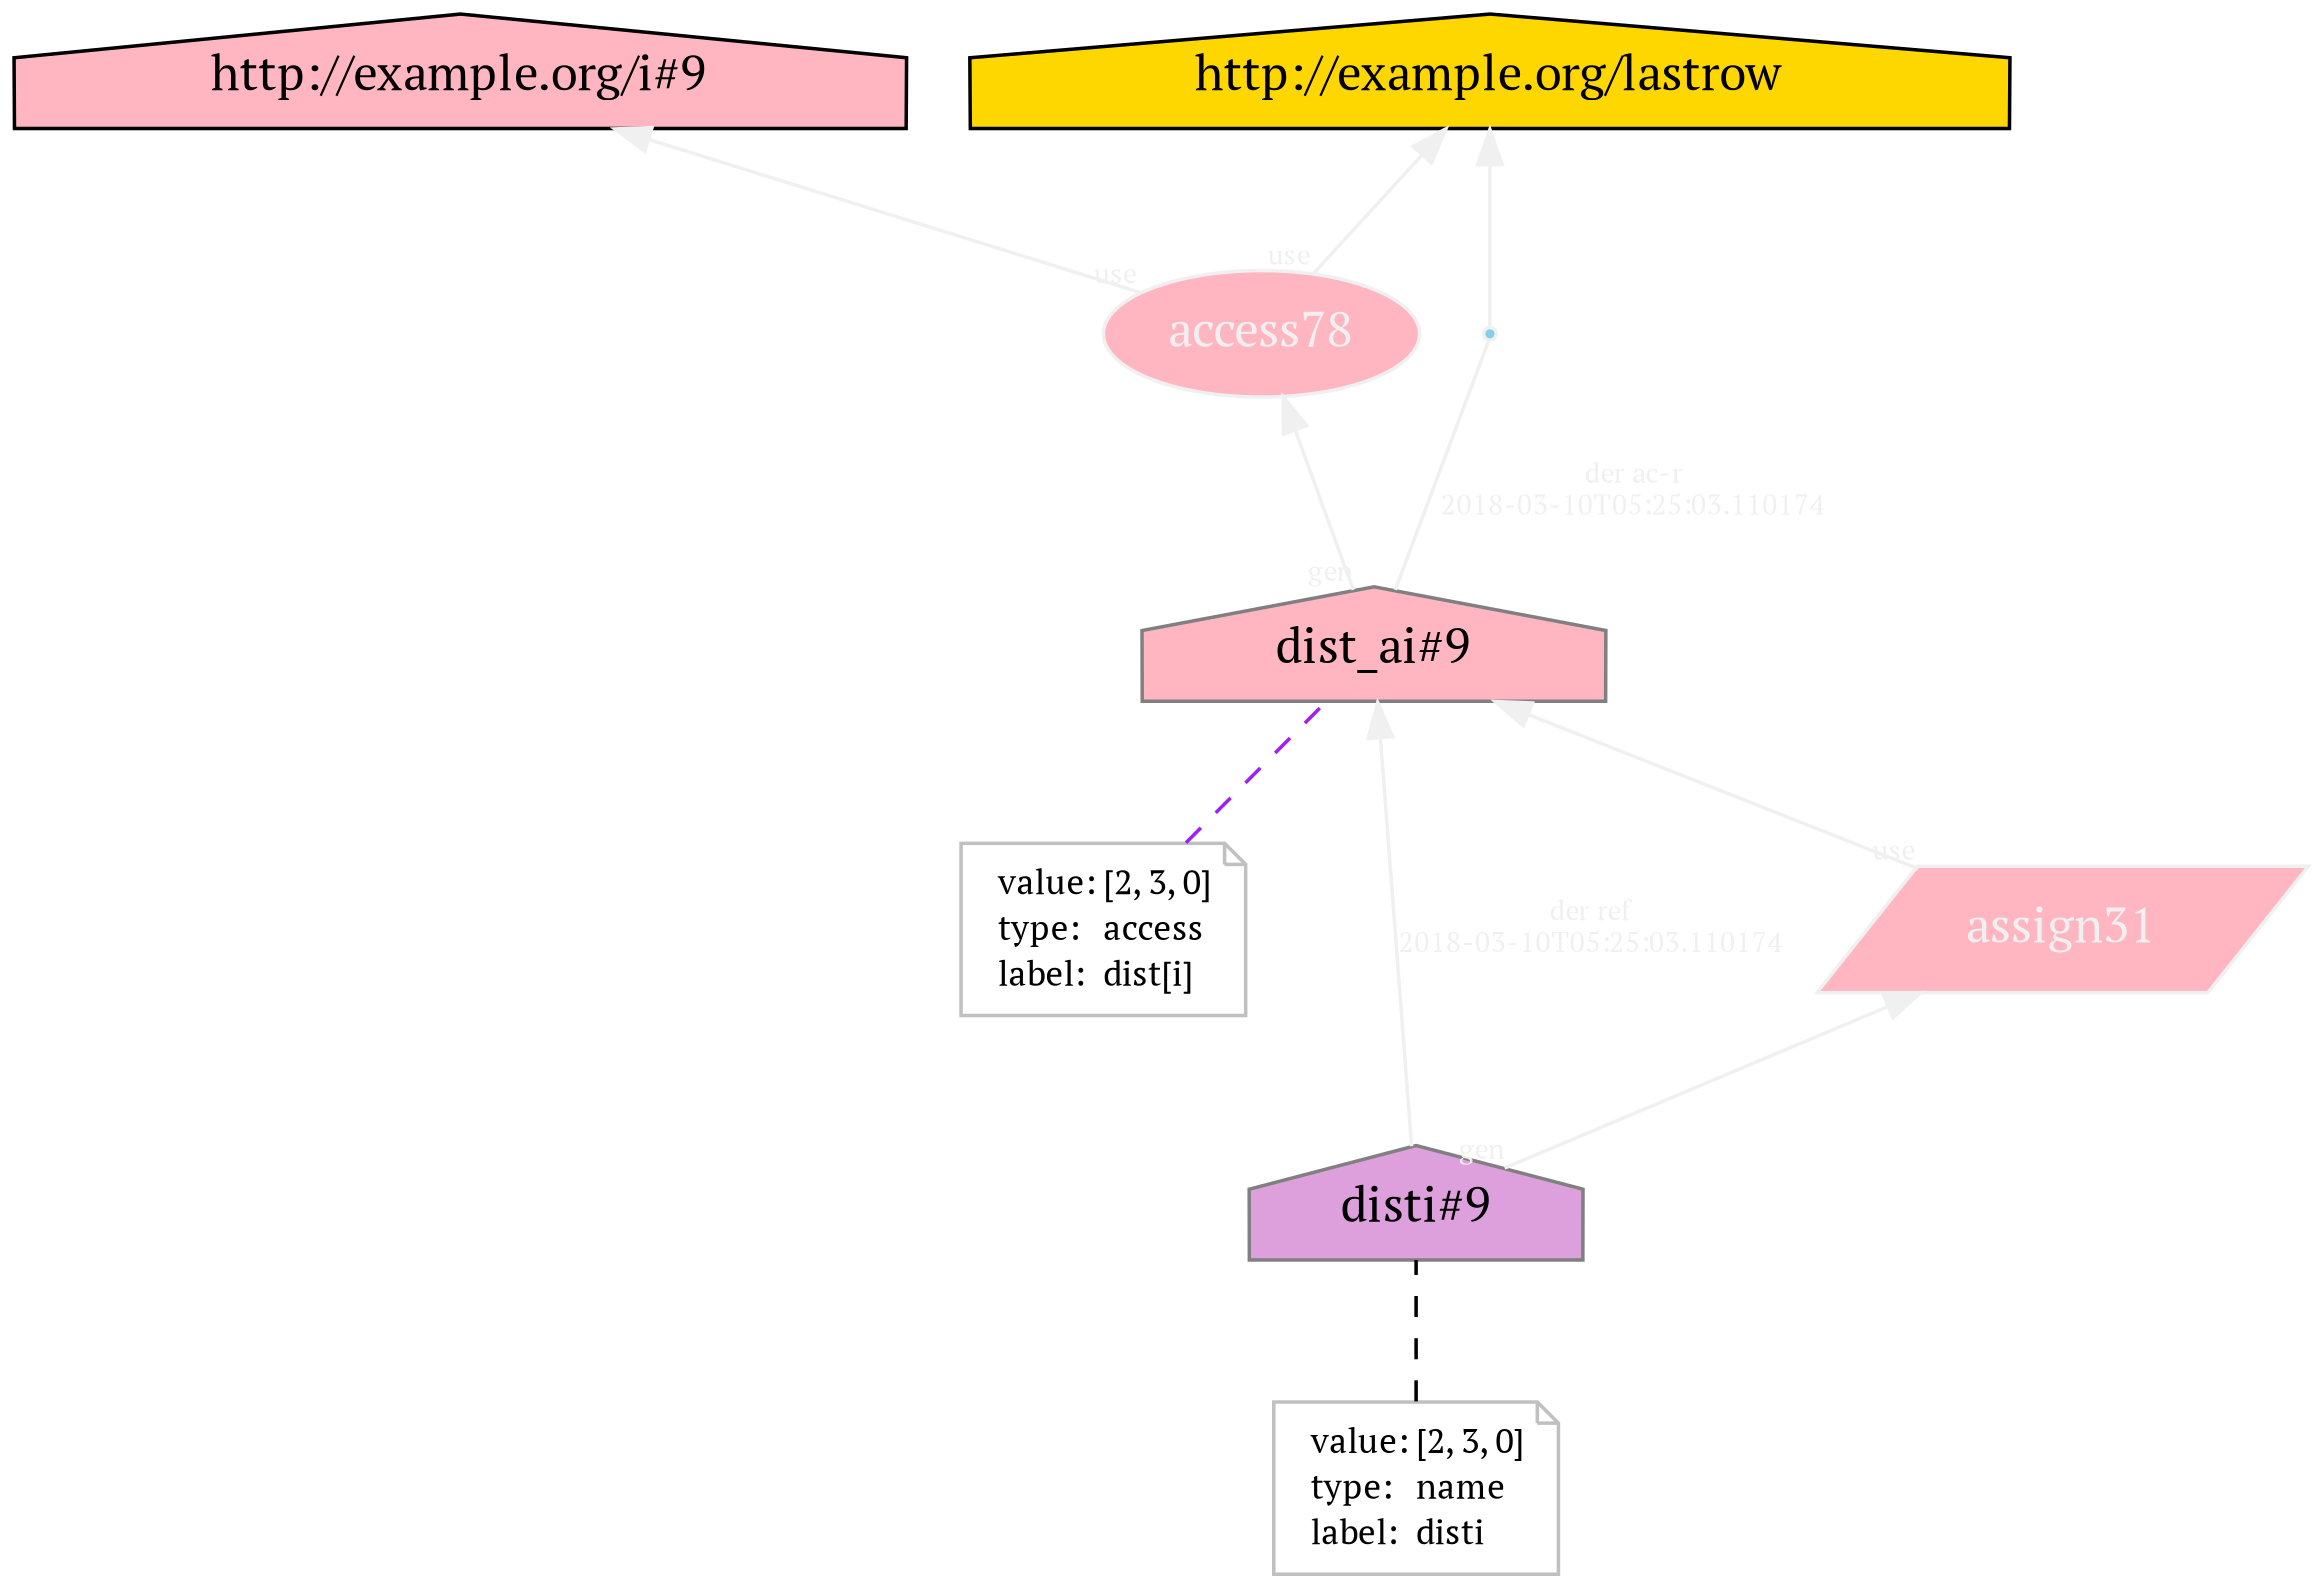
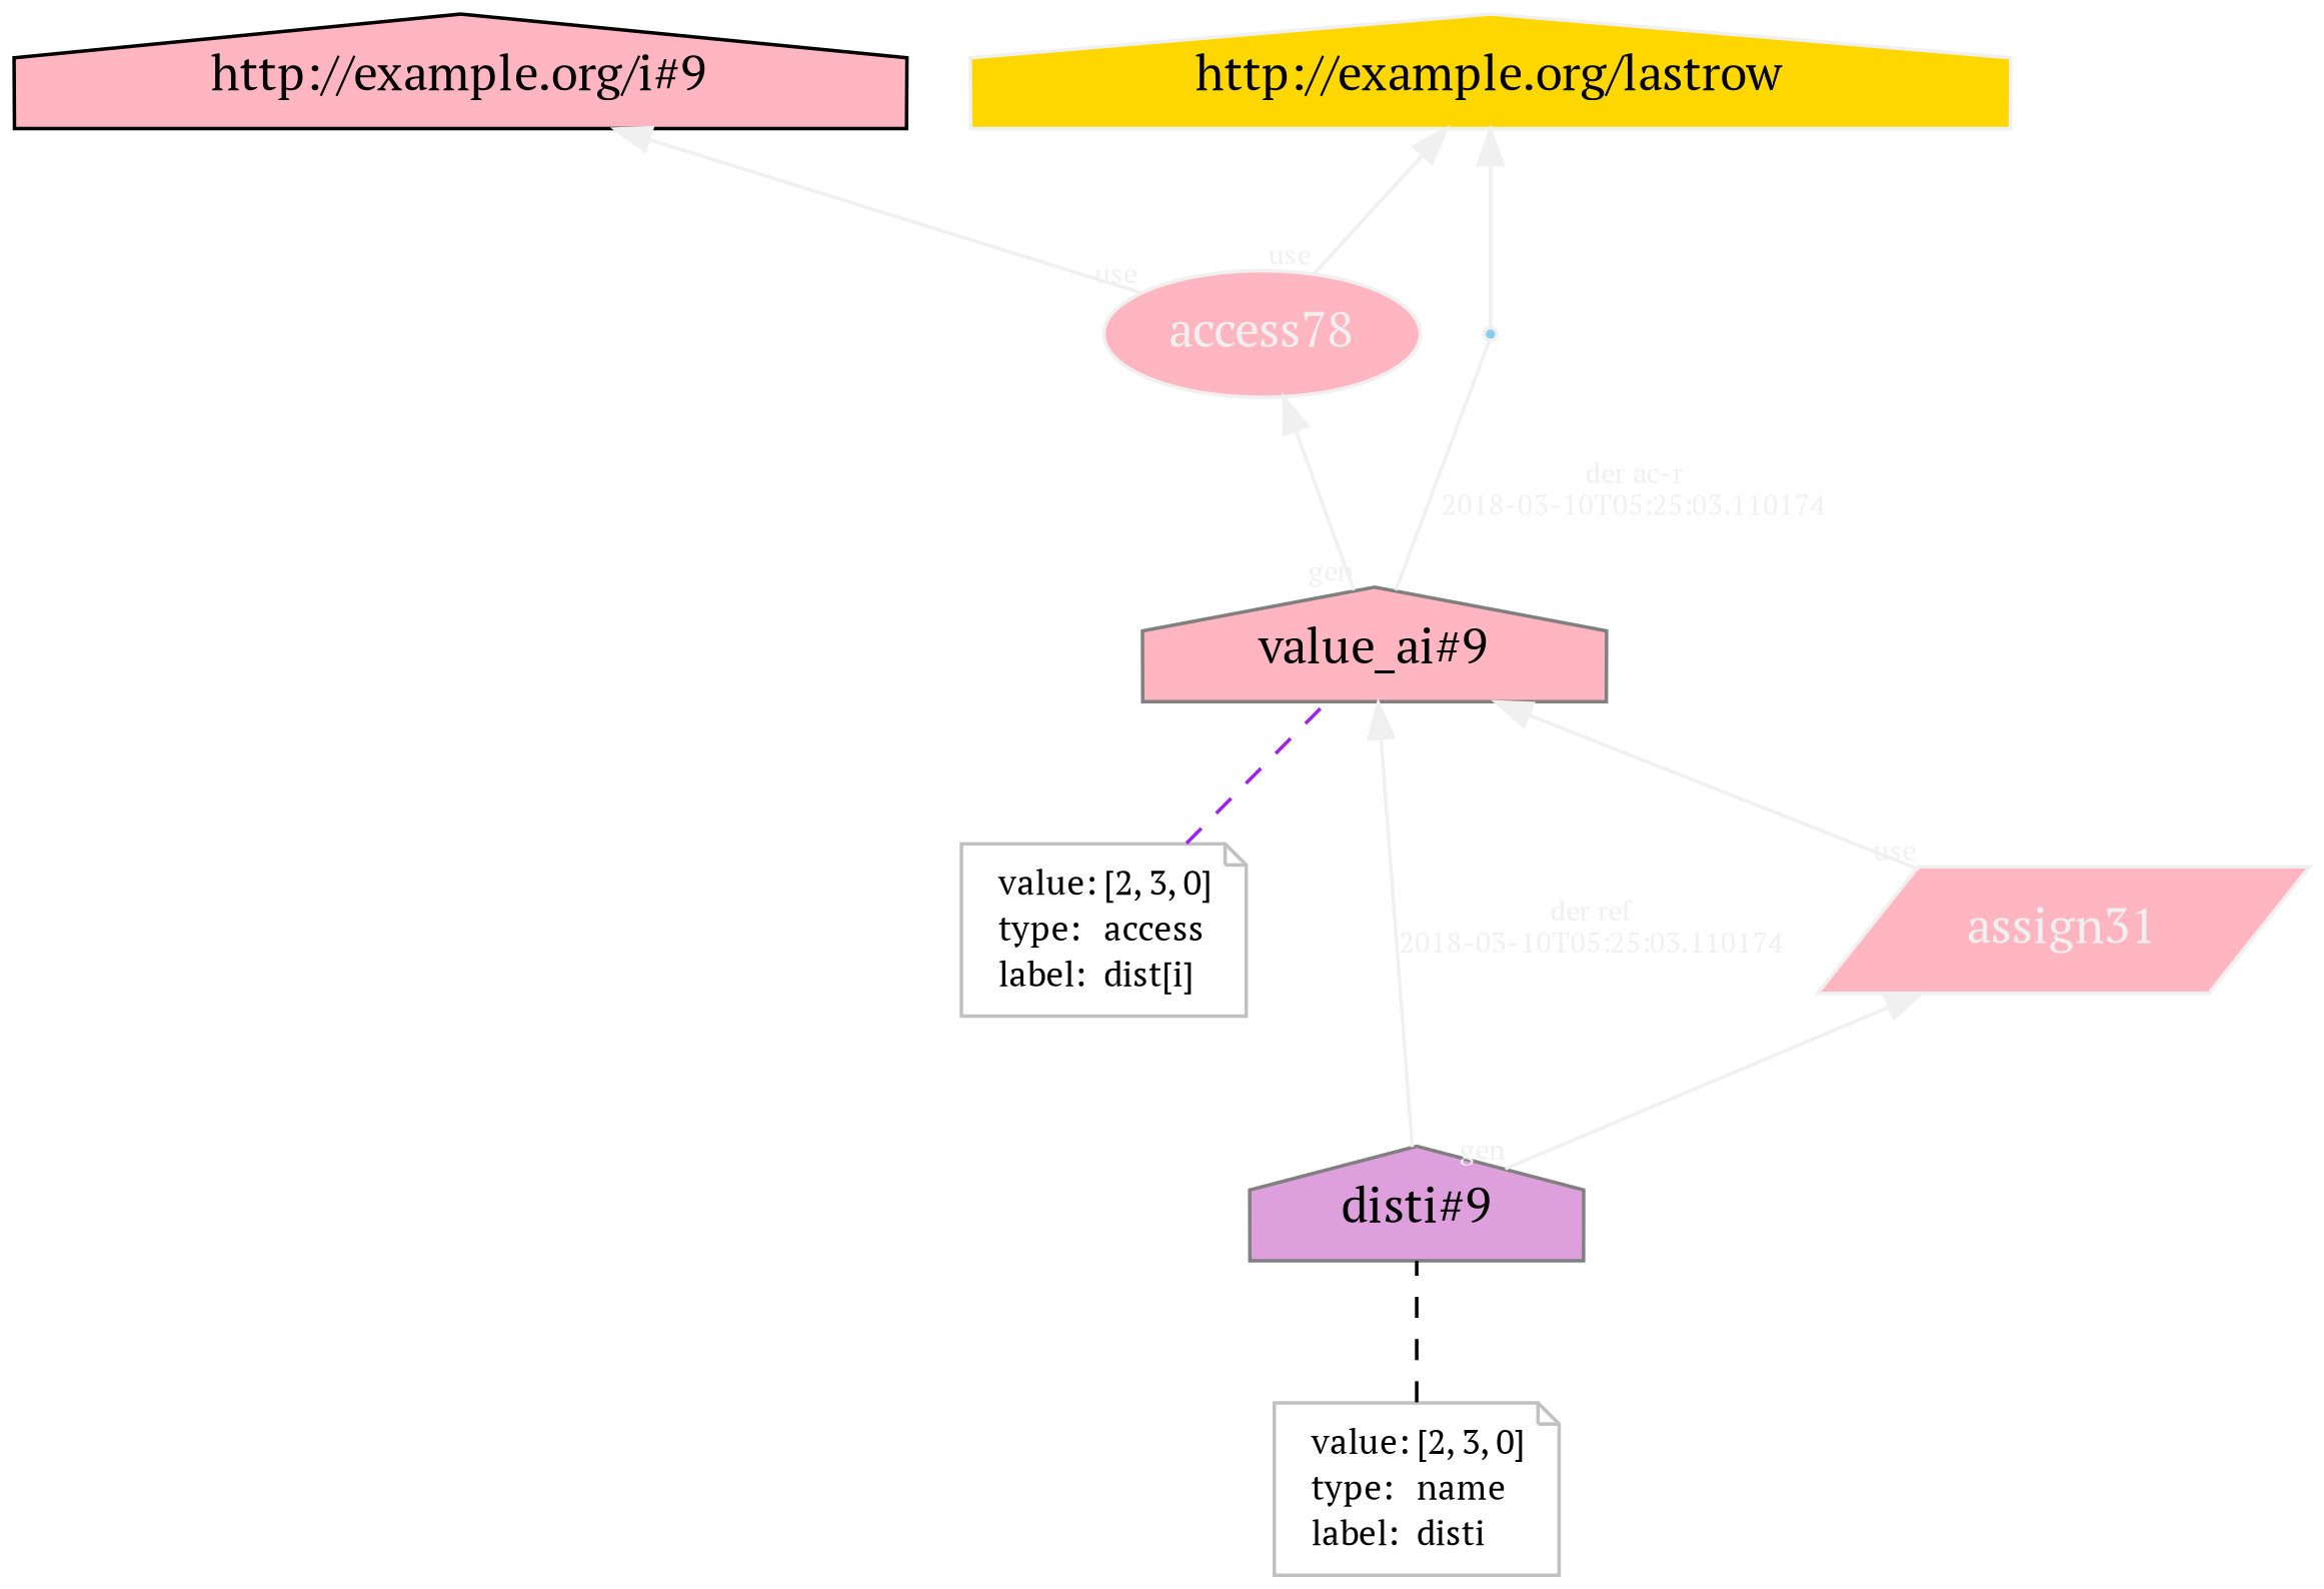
  digraph {
    fontname="PT Serif"
    rankdir=BT
    node [color="#F0F0F0" fillcolor=lightpink fontname="PT Serif" shape=house style=filled]
    edge [color="#F0F0F0" fontcolor="#F0F0F0" fontname="PT Serif" rotation=20]
-   n1 [color="#808080" label="dist_ai#9"]
+   n1 [color="#808080" label="value_ai#9"]
    n2 [fontcolor="#F0F0F0" label=access78 shape=ellipse sides=4]
    bn0 [fillcolor=skyblue fontcolor="#F0F0F0" shape=point]
-   "http://example.org/lastrow" [fillcolor=gold color=""]
+   "http://example.org/lastrow" [fillcolor=gold]
    "http://example.org/i#9" [color=""]
    n6 [color=gray fontcolor=black fontsize=10 label=<<TABLE cellpadding="0" border="0"> 	<TR> 	    <TD align="left">value:</TD> 	    <TD align="left">[2, 3, 0]</TD> 	</TR> 	<TR> 	    <TD align="left">type:</TD> 	    <TD align="left">access</TD> 	</TR> 	<TR> 	    <TD align="left">label:</TD> 	    <TD align="left">dist[i]</TD> 	</TR> </TABLE>> shape=note fillcolor="" style=""]
    n7 [color="#808080" fillcolor=plum label="disti#9"]
    n8 [fontcolor="#F0F0F0" label=assign31 shape=parallelogram sides=4]
    n9 [color=gray fontcolor=black fontsize=10 label=<<TABLE cellpadding="0" border="0"> 	<TR> 	    <TD align="left">value:</TD> 	    <TD align="left">[2, 3, 0]</TD> 	</TR> 	<TR> 	    <TD align="left">type:</TD> 	    <TD align="left">name</TD> 	</TR> 	<TR> 	    <TD align="left">label:</TD> 	    <TD align="left">disti</TD> 	</TR> </TABLE>> shape=note fillcolor="" style=""]
    n1 -> n2 [labelangle=60.0 labeldistance=1.5 labelfontsize=8 taillabel=gen]
    n1 -> bn0 [angle=60.0 arrowhead=none distance=1.5 fontsize=8 label="der ac-r\n2018-03-10T05:25:03.110174"]
    n2 -> "http://example.org/lastrow" [labelangle=60.0 labeldistance=1.5 labelfontsize=8 taillabel=use]
    n2 -> "http://example.org/i#9" [labelangle=60.0 labeldistance=1.5 labelfontsize=8 taillabel=use]
    bn0 -> "http://example.org/lastrow" [rotation=""]
    n6 -> n1 [arrowhead=none color=purple style=dashed fontcolor="" rotation=""]
    n7 -> n1 [angle=60.0 distance=1.5 fontsize=8 label="der ref\n2018-03-10T05:25:03.110174"]
    n7 -> n8 [labelangle=60.0 labeldistance=1.5 labelfontsize=8 taillabel=gen]
    n8 -> n1 [labelangle=60.0 labeldistance=1.5 labelfontsize=8 taillabel=use]
    n9 -> n7 [arrowhead=none color=black style=dashed fontcolor="" rotation=""]
  }
